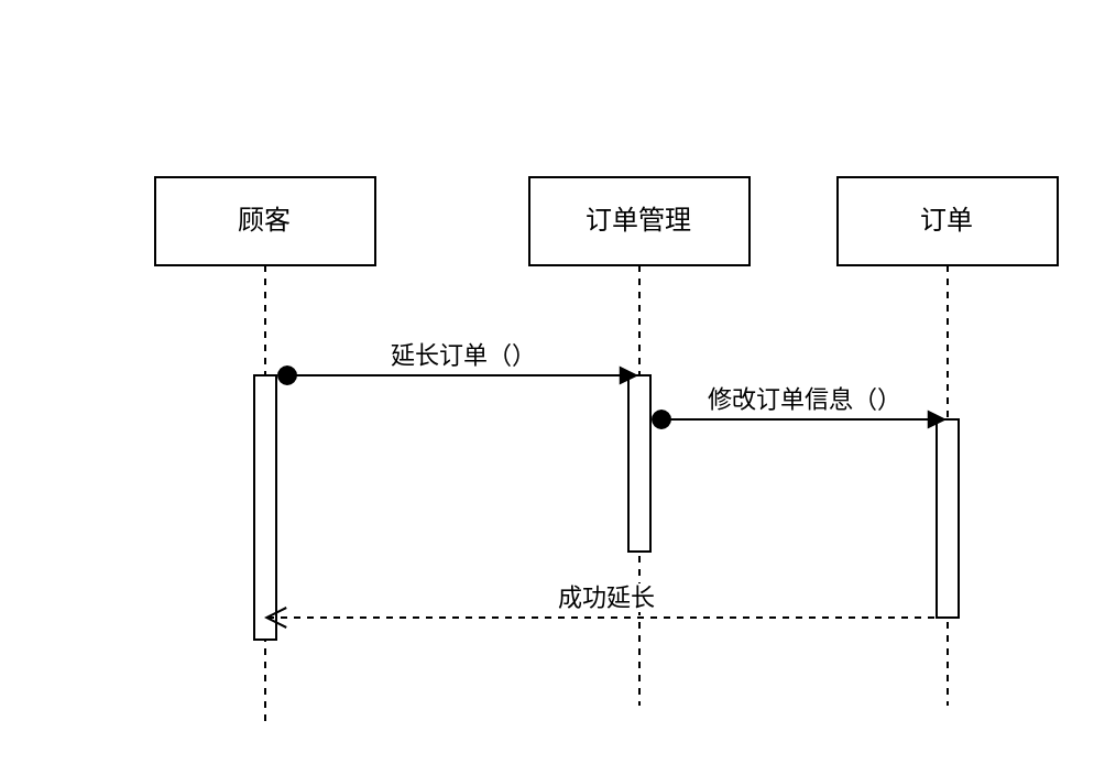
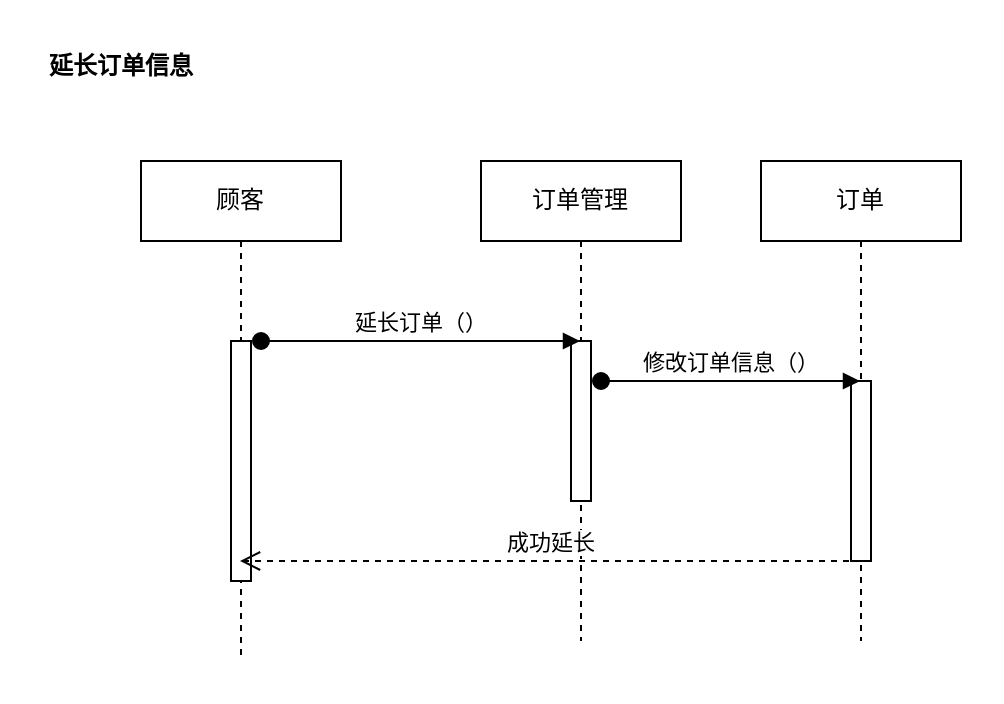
  <mxCell id="0" />
  <mxCell id="1" parent="0" />
  <mxCell id="2" value="顾客" style="shape=umlLifeline;perimeter=lifelinePerimeter;whiteSpace=wrap;html=1;container=1;dropTarget=0;collapsible=0;recursiveResize=0;outlineConnect=0;portConstraint=eastwest;newEdgeStyle={&quot;curved&quot;:0,&quot;rounded&quot;:0};" vertex="1" parent="1"><mxGeometry x="70" y="80" width="100" height="250" as="geometry" /></mxCell>
  <mxCell id="3" value="" style="html=1;points=[[0,0,0,0,5],[0,1,0,0,-5],[1,0,0,0,5],[1,1,0,0,-5]];perimeter=orthogonalPerimeter;outlineConnect=0;targetShapes=umlLifeline;portConstraint=eastwest;newEdgeStyle={&quot;curved&quot;:0,&quot;rounded&quot;:0};" vertex="1" parent="2"><mxGeometry x="45" y="90" width="10" height="120" as="geometry" /></mxCell>
  <mxCell id="4" value="订单管理" style="shape=umlLifeline;perimeter=lifelinePerimeter;whiteSpace=wrap;html=1;container=1;dropTarget=0;collapsible=0;recursiveResize=0;outlineConnect=0;portConstraint=eastwest;newEdgeStyle={&quot;curved&quot;:0,&quot;rounded&quot;:0};" vertex="1" parent="1"><mxGeometry x="240" y="80" width="100" height="240" as="geometry" /></mxCell>
  <mxCell id="5" value="" style="html=1;points=[[0,0,0,0,5],[0,1,0,0,-5],[1,0,0,0,5],[1,1,0,0,-5]];perimeter=orthogonalPerimeter;outlineConnect=0;targetShapes=umlLifeline;portConstraint=eastwest;newEdgeStyle={&quot;curved&quot;:0,&quot;rounded&quot;:0};" vertex="1" parent="4"><mxGeometry x="45" y="90" width="10" height="80" as="geometry" /></mxCell>
  <mxCell id="6" value="延长订单（）" style="html=1;verticalAlign=bottom;startArrow=oval;startFill=1;endArrow=block;startSize=8;curved=0;rounded=0;" edge="1" parent="1" target="4"><mxGeometry width="60" relative="1" as="geometry"><mxPoint x="130" y="170" as="sourcePoint" /><mxPoint x="190" y="170" as="targetPoint" /></mxGeometry></mxCell>
  <mxCell id="7" value="订单" style="shape=umlLifeline;perimeter=lifelinePerimeter;whiteSpace=wrap;html=1;container=1;dropTarget=0;collapsible=0;recursiveResize=0;outlineConnect=0;portConstraint=eastwest;newEdgeStyle={&quot;curved&quot;:0,&quot;rounded&quot;:0};" vertex="1" parent="1"><mxGeometry x="380" y="80" width="100" height="240" as="geometry" /></mxCell>
  <mxCell id="8" value="" style="html=1;points=[[0,0,0,0,5],[0,1,0,0,-5],[1,0,0,0,5],[1,1,0,0,-5]];perimeter=orthogonalPerimeter;outlineConnect=0;targetShapes=umlLifeline;portConstraint=eastwest;newEdgeStyle={&quot;curved&quot;:0,&quot;rounded&quot;:0};" vertex="1" parent="7"><mxGeometry x="45" y="110" width="10" height="90" as="geometry" /></mxCell>
  <mxCell id="9" value="修改订单信息（）" style="html=1;verticalAlign=bottom;startArrow=oval;startFill=1;endArrow=block;startSize=8;curved=0;rounded=0;" edge="1" parent="1" target="7"><mxGeometry width="60" relative="1" as="geometry"><mxPoint x="300" y="190" as="sourcePoint" /><mxPoint x="360" y="190" as="targetPoint" /></mxGeometry></mxCell>
  <mxCell id="10" value="成功延长" style="html=1;verticalAlign=bottom;endArrow=open;dashed=1;endSize=8;curved=0;rounded=0;" edge="1" parent="1" target="2"><mxGeometry relative="1" as="geometry"><mxPoint x="430" y="280" as="sourcePoint" /><mxPoint x="350" y="280" as="targetPoint" /></mxGeometry></mxCell>
+ <mxCell id="11" value="延长订单信息" style="text;align=center;fontStyle=1;verticalAlign=middle;spacingLeft=3;spacingRight=3;strokeColor=none;rotatable=0;points=[[0,0.5],[1,0.5]];portConstraint=eastwest;html=1;" vertex="1" parent="1"><mxGeometry x="20" y="20" width="80" height="26" as="geometry" /></mxCell>
